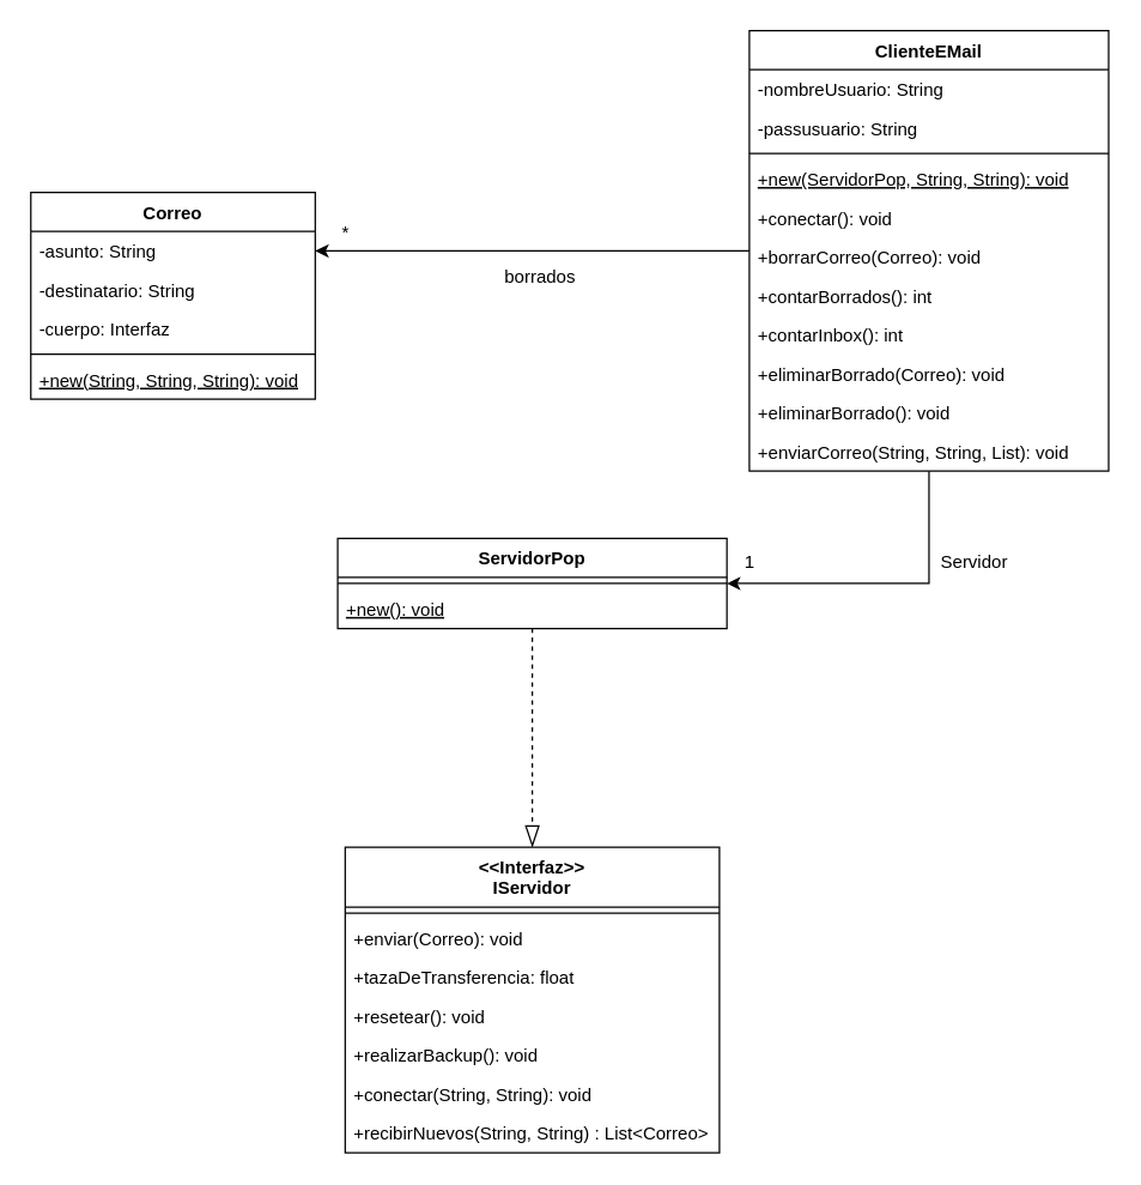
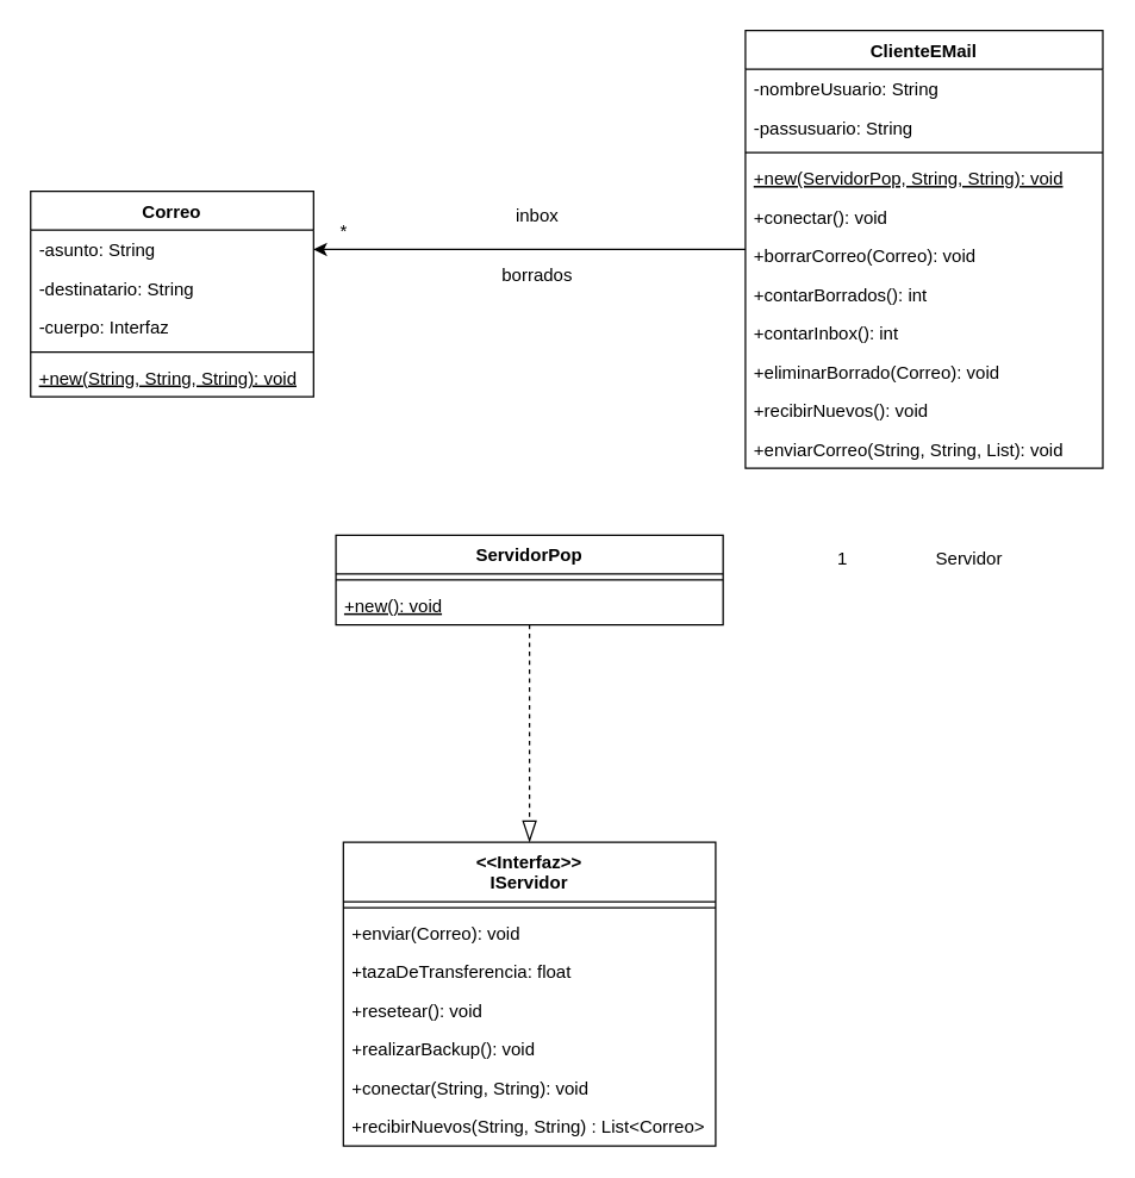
  <mxCell id="0" />
  <mxCell id="1" parent="0" />
  <mxCell id="2" style="edgeStyle=orthogonalEdgeStyle;rounded=0;orthogonalLoop=1;jettySize=auto;html=1;dashed=1;exitX=0.5;exitY=1;exitDx=0;exitDy=0;entryX=0.5;entryY=0;entryDx=0;entryDy=0;endArrow=blockThin;endFill=0;endSize=12;startSize=12;" parent="1" source="9" target="26" edge="1"><mxGeometry relative="1" as="geometry"><mxPoint x="440" y="435" as="targetPoint" /></mxGeometry></mxCell>
  <mxCell id="3" value="Correo" style="swimlane;fontStyle=1;align=center;verticalAlign=top;childLayout=stackLayout;horizontal=1;startSize=26;horizontalStack=0;resizeParent=1;resizeParentMax=0;resizeLast=0;collapsible=1;marginBottom=0;" parent="1" vertex="1"><mxGeometry x="20" y="128" width="190" height="138" as="geometry" /></mxCell>
  <mxCell id="4" value="-asunto: String" style="text;strokeColor=none;fillColor=none;align=left;verticalAlign=top;spacingLeft=4;spacingRight=4;overflow=hidden;rotatable=0;points=[[0,0.5],[1,0.5]];portConstraint=eastwest;" parent="3" vertex="1"><mxGeometry y="26" width="190" height="26" as="geometry" /></mxCell>
  <mxCell id="5" value="-destinatario: String" style="text;strokeColor=none;fillColor=none;align=left;verticalAlign=top;spacingLeft=4;spacingRight=4;overflow=hidden;rotatable=0;points=[[0,0.5],[1,0.5]];portConstraint=eastwest;" parent="3" vertex="1"><mxGeometry y="52" width="190" height="26" as="geometry" /></mxCell>
  <mxCell id="6" value="-cuerpo: Interfaz" style="text;strokeColor=none;fillColor=none;align=left;verticalAlign=top;spacingLeft=4;spacingRight=4;overflow=hidden;rotatable=0;points=[[0,0.5],[1,0.5]];portConstraint=eastwest;" parent="3" vertex="1"><mxGeometry y="78" width="190" height="26" as="geometry" /></mxCell>
  <mxCell id="7" value="" style="line;strokeWidth=1;fillColor=none;align=left;verticalAlign=middle;spacingTop=-1;spacingLeft=3;spacingRight=3;rotatable=0;labelPosition=right;points=[];portConstraint=eastwest;" parent="3" vertex="1"><mxGeometry y="104" width="190" height="8" as="geometry" /></mxCell>
  <mxCell id="8" value="+new(String, String, String): void" style="text;strokeColor=none;fillColor=none;align=left;verticalAlign=top;spacingLeft=4;spacingRight=4;overflow=hidden;rotatable=0;points=[[0,0.5],[1,0.5]];portConstraint=eastwest;fontStyle=4" parent="3" vertex="1"><mxGeometry y="112" width="190" height="26" as="geometry" /></mxCell>
  <mxCell id="9" value="ServidorPop" style="swimlane;fontStyle=1;align=center;verticalAlign=top;childLayout=stackLayout;horizontal=1;startSize=26;horizontalStack=0;resizeParent=1;resizeParentMax=0;resizeLast=0;collapsible=1;marginBottom=0;" parent="1" vertex="1"><mxGeometry x="225" y="359" width="260" height="60" as="geometry"><mxRectangle x="255" y="314" width="110" height="26" as="alternateBounds" /></mxGeometry></mxCell>
  <mxCell id="10" value="" style="line;strokeWidth=1;fillColor=none;align=left;verticalAlign=middle;spacingTop=-1;spacingLeft=3;spacingRight=3;rotatable=0;labelPosition=right;points=[];portConstraint=eastwest;" parent="9" vertex="1"><mxGeometry y="26" width="260" height="8" as="geometry" /></mxCell>
  <mxCell id="11" value="+new(): void" style="text;strokeColor=none;fillColor=none;align=left;verticalAlign=top;spacingLeft=4;spacingRight=4;overflow=hidden;rotatable=0;points=[[0,0.5],[1,0.5]];portConstraint=eastwest;fontStyle=4" vertex="1" parent="9"><mxGeometry y="34" width="260" height="26" as="geometry" /></mxCell>
  <mxCell id="12" style="edgeStyle=orthogonalEdgeStyle;rounded=0;orthogonalLoop=1;jettySize=auto;html=1;entryX=1;entryY=0.5;entryDx=0;entryDy=0;" parent="1" source="14" edge="1"><mxGeometry relative="1" as="geometry"><mxPoint x="210" y="167" as="targetPoint" /></mxGeometry></mxCell>
- <mxCell id="13" style="edgeStyle=orthogonalEdgeStyle;rounded=0;orthogonalLoop=1;jettySize=auto;html=1;exitX=0.5;exitY=1;exitDx=0;exitDy=0;entryX=1;entryY=0.5;entryDx=0;entryDy=0;" parent="1" source="14" target="9" edge="1"><mxGeometry relative="1" as="geometry"><mxPoint x="600" y="335" as="sourcePoint" /><mxPoint x="510" y="425" as="targetPoint" /></mxGeometry></mxCell>
  <mxCell id="14" value="ClienteEMail" style="swimlane;fontStyle=1;align=center;verticalAlign=top;childLayout=stackLayout;horizontal=1;startSize=26;horizontalStack=0;resizeParent=1;resizeParentMax=0;resizeLast=0;collapsible=1;marginBottom=0;" parent="1" vertex="1"><mxGeometry x="500" y="20" width="240" height="294" as="geometry"><mxRectangle x="530" y="-25" width="100" height="26" as="alternateBounds" /></mxGeometry></mxCell>
  <mxCell id="15" value="-nombreUsuario: String" style="text;strokeColor=none;fillColor=none;align=left;verticalAlign=top;spacingLeft=4;spacingRight=4;overflow=hidden;rotatable=0;points=[[0,0.5],[1,0.5]];portConstraint=eastwest;" parent="14" vertex="1"><mxGeometry y="26" width="240" height="26" as="geometry" /></mxCell>
  <mxCell id="16" value="-passusuario: String" style="text;strokeColor=none;fillColor=none;align=left;verticalAlign=top;spacingLeft=4;spacingRight=4;overflow=hidden;rotatable=0;points=[[0,0.5],[1,0.5]];portConstraint=eastwest;" parent="14" vertex="1"><mxGeometry y="52" width="240" height="26" as="geometry" /></mxCell>
  <mxCell id="17" value="" style="line;strokeWidth=1;fillColor=none;align=left;verticalAlign=middle;spacingTop=-1;spacingLeft=3;spacingRight=3;rotatable=0;labelPosition=right;points=[];portConstraint=eastwest;" parent="14" vertex="1"><mxGeometry y="78" width="240" height="8" as="geometry" /></mxCell>
  <mxCell id="18" value="+new(ServidorPop, String, String): void" style="text;strokeColor=none;fillColor=none;align=left;verticalAlign=top;spacingLeft=4;spacingRight=4;overflow=hidden;rotatable=0;points=[[0,0.5],[1,0.5]];portConstraint=eastwest;fontStyle=4" parent="14" vertex="1"><mxGeometry y="86" width="240" height="26" as="geometry" /></mxCell>
  <mxCell id="19" value="+conectar(): void" style="text;strokeColor=none;fillColor=none;align=left;verticalAlign=top;spacingLeft=4;spacingRight=4;overflow=hidden;rotatable=0;points=[[0,0.5],[1,0.5]];portConstraint=eastwest;" parent="14" vertex="1"><mxGeometry y="112" width="240" height="26" as="geometry" /></mxCell>
  <mxCell id="20" value="+borrarCorreo(Correo): void" style="text;strokeColor=none;fillColor=none;align=left;verticalAlign=top;spacingLeft=4;spacingRight=4;overflow=hidden;rotatable=0;points=[[0,0.5],[1,0.5]];portConstraint=eastwest;" parent="14" vertex="1"><mxGeometry y="138" width="240" height="26" as="geometry" /></mxCell>
  <mxCell id="21" value="+contarBorrados(): int" style="text;strokeColor=none;fillColor=none;align=left;verticalAlign=top;spacingLeft=4;spacingRight=4;overflow=hidden;rotatable=0;points=[[0,0.5],[1,0.5]];portConstraint=eastwest;" parent="14" vertex="1"><mxGeometry y="164" width="240" height="26" as="geometry" /></mxCell>
  <mxCell id="22" value="+contarInbox(): int" style="text;strokeColor=none;fillColor=none;align=left;verticalAlign=top;spacingLeft=4;spacingRight=4;overflow=hidden;rotatable=0;points=[[0,0.5],[1,0.5]];portConstraint=eastwest;" parent="14" vertex="1"><mxGeometry y="190" width="240" height="26" as="geometry" /></mxCell>
  <mxCell id="23" value="+eliminarBorrado(Correo): void" style="text;strokeColor=none;fillColor=none;align=left;verticalAlign=top;spacingLeft=4;spacingRight=4;overflow=hidden;rotatable=0;points=[[0,0.5],[1,0.5]];portConstraint=eastwest;" parent="14" vertex="1"><mxGeometry y="216" width="240" height="26" as="geometry" /></mxCell>
- <mxCell id="24" value="+eliminarBorrado(): void" style="text;strokeColor=none;fillColor=none;align=left;verticalAlign=top;spacingLeft=4;spacingRight=4;overflow=hidden;rotatable=0;points=[[0,0.5],[1,0.5]];portConstraint=eastwest;" parent="14" vertex="1"><mxGeometry y="242" width="240" height="26" as="geometry" /></mxCell>
+ <mxCell id="24" value="+recibirNuevos(): void" style="text;strokeColor=none;fillColor=none;align=left;verticalAlign=top;spacingLeft=4;spacingRight=4;overflow=hidden;rotatable=0;points=[[0,0.5],[1,0.5]];portConstraint=eastwest;" parent="14" vertex="1"><mxGeometry y="242" width="240" height="26" as="geometry" /></mxCell>
  <mxCell id="25" value="+enviarCorreo(String, String, List): void" style="text;strokeColor=none;fillColor=none;align=left;verticalAlign=top;spacingLeft=4;spacingRight=4;overflow=hidden;rotatable=0;points=[[0,0.5],[1,0.5]];portConstraint=eastwest;" parent="14" vertex="1"><mxGeometry y="268" width="240" height="26" as="geometry" /></mxCell>
  <mxCell id="26" value="&lt;&lt;Interfaz&gt;&gt;&#10;IServidor" style="swimlane;fontStyle=1;align=center;verticalAlign=top;childLayout=stackLayout;horizontal=1;startSize=40;horizontalStack=0;resizeParent=1;resizeParentMax=0;resizeLast=0;collapsible=1;marginBottom=0;" parent="1" vertex="1"><mxGeometry x="230" y="565" width="250" height="204" as="geometry" /></mxCell>
  <mxCell id="27" value="" style="line;strokeWidth=1;fillColor=none;align=left;verticalAlign=middle;spacingTop=-1;spacingLeft=3;spacingRight=3;rotatable=0;labelPosition=right;points=[];portConstraint=eastwest;" parent="26" vertex="1"><mxGeometry y="40" width="250" height="8" as="geometry" /></mxCell>
  <mxCell id="28" value="+enviar(Correo): void" style="text;strokeColor=none;fillColor=none;align=left;verticalAlign=top;spacingLeft=4;spacingRight=4;overflow=hidden;rotatable=0;points=[[0,0.5],[1,0.5]];portConstraint=eastwest;" parent="26" vertex="1"><mxGeometry y="48" width="250" height="26" as="geometry" /></mxCell>
  <mxCell id="29" value="+tazaDeTransferencia: float" style="text;strokeColor=none;fillColor=none;align=left;verticalAlign=top;spacingLeft=4;spacingRight=4;overflow=hidden;rotatable=0;points=[[0,0.5],[1,0.5]];portConstraint=eastwest;" parent="26" vertex="1"><mxGeometry y="74" width="250" height="26" as="geometry" /></mxCell>
  <mxCell id="30" value="+resetear(): void" style="text;strokeColor=none;fillColor=none;align=left;verticalAlign=top;spacingLeft=4;spacingRight=4;overflow=hidden;rotatable=0;points=[[0,0.5],[1,0.5]];portConstraint=eastwest;" parent="26" vertex="1"><mxGeometry y="100" width="250" height="26" as="geometry" /></mxCell>
  <mxCell id="31" value="+realizarBackup(): void" style="text;strokeColor=none;fillColor=none;align=left;verticalAlign=top;spacingLeft=4;spacingRight=4;overflow=hidden;rotatable=0;points=[[0,0.5],[1,0.5]];portConstraint=eastwest;" parent="26" vertex="1"><mxGeometry y="126" width="250" height="26" as="geometry" /></mxCell>
  <mxCell id="32" value="+conectar(String, String): void" style="text;strokeColor=none;fillColor=none;align=left;verticalAlign=top;spacingLeft=4;spacingRight=4;overflow=hidden;rotatable=0;points=[[0,0.5],[1,0.5]];portConstraint=eastwest;" parent="26" vertex="1"><mxGeometry y="152" width="250" height="26" as="geometry" /></mxCell>
  <mxCell id="33" value="+recibirNuevos(String, String) : List&lt;Correo&gt;" style="text;strokeColor=none;fillColor=none;align=left;verticalAlign=top;spacingLeft=4;spacingRight=4;overflow=hidden;rotatable=0;points=[[0,0.5],[1,0.5]];portConstraint=eastwest;" parent="26" vertex="1"><mxGeometry y="178" width="250" height="26" as="geometry" /></mxCell>
- <mxCell id="34" value="1" style="text;html=1;align=center;verticalAlign=middle;resizable=0;points=[];autosize=1;strokeColor=none;" parent="1" vertex="1"><mxGeometry x="490" y="365" width="20" height="20" as="geometry" /></mxCell>
+ <mxCell id="34" value="1" style="text;html=1;align=center;verticalAlign=middle;resizable=0;points=[];autosize=1;strokeColor=none;" parent="1" vertex="1"><mxGeometry x="555" y="365" width="20" height="20" as="geometry" /></mxCell>
  <mxCell id="35" value="*" style="text;html=1;align=center;verticalAlign=middle;resizable=0;points=[];autosize=1;strokeColor=none;" parent="1" vertex="1"><mxGeometry x="220" y="145" width="20" height="20" as="geometry" /></mxCell>
+ <mxCell id="36" value="inbox" style="text;html=1;align=center;verticalAlign=middle;resizable=0;points=[];autosize=1;strokeColor=none;" parent="1" vertex="1"><mxGeometry x="340" y="135" width="40" height="20" as="geometry" /></mxCell>
  <mxCell id="37" value="borrados" style="text;html=1;align=center;verticalAlign=middle;resizable=0;points=[];autosize=1;strokeColor=none;" parent="1" vertex="1"><mxGeometry x="330" y="175" width="60" height="20" as="geometry" /></mxCell>
  <mxCell id="38" value="Servidor" style="text;html=1;align=center;verticalAlign=middle;resizable=0;points=[];autosize=1;strokeColor=none;" vertex="1" parent="1"><mxGeometry x="620" y="365" width="60" height="20" as="geometry" /></mxCell>
